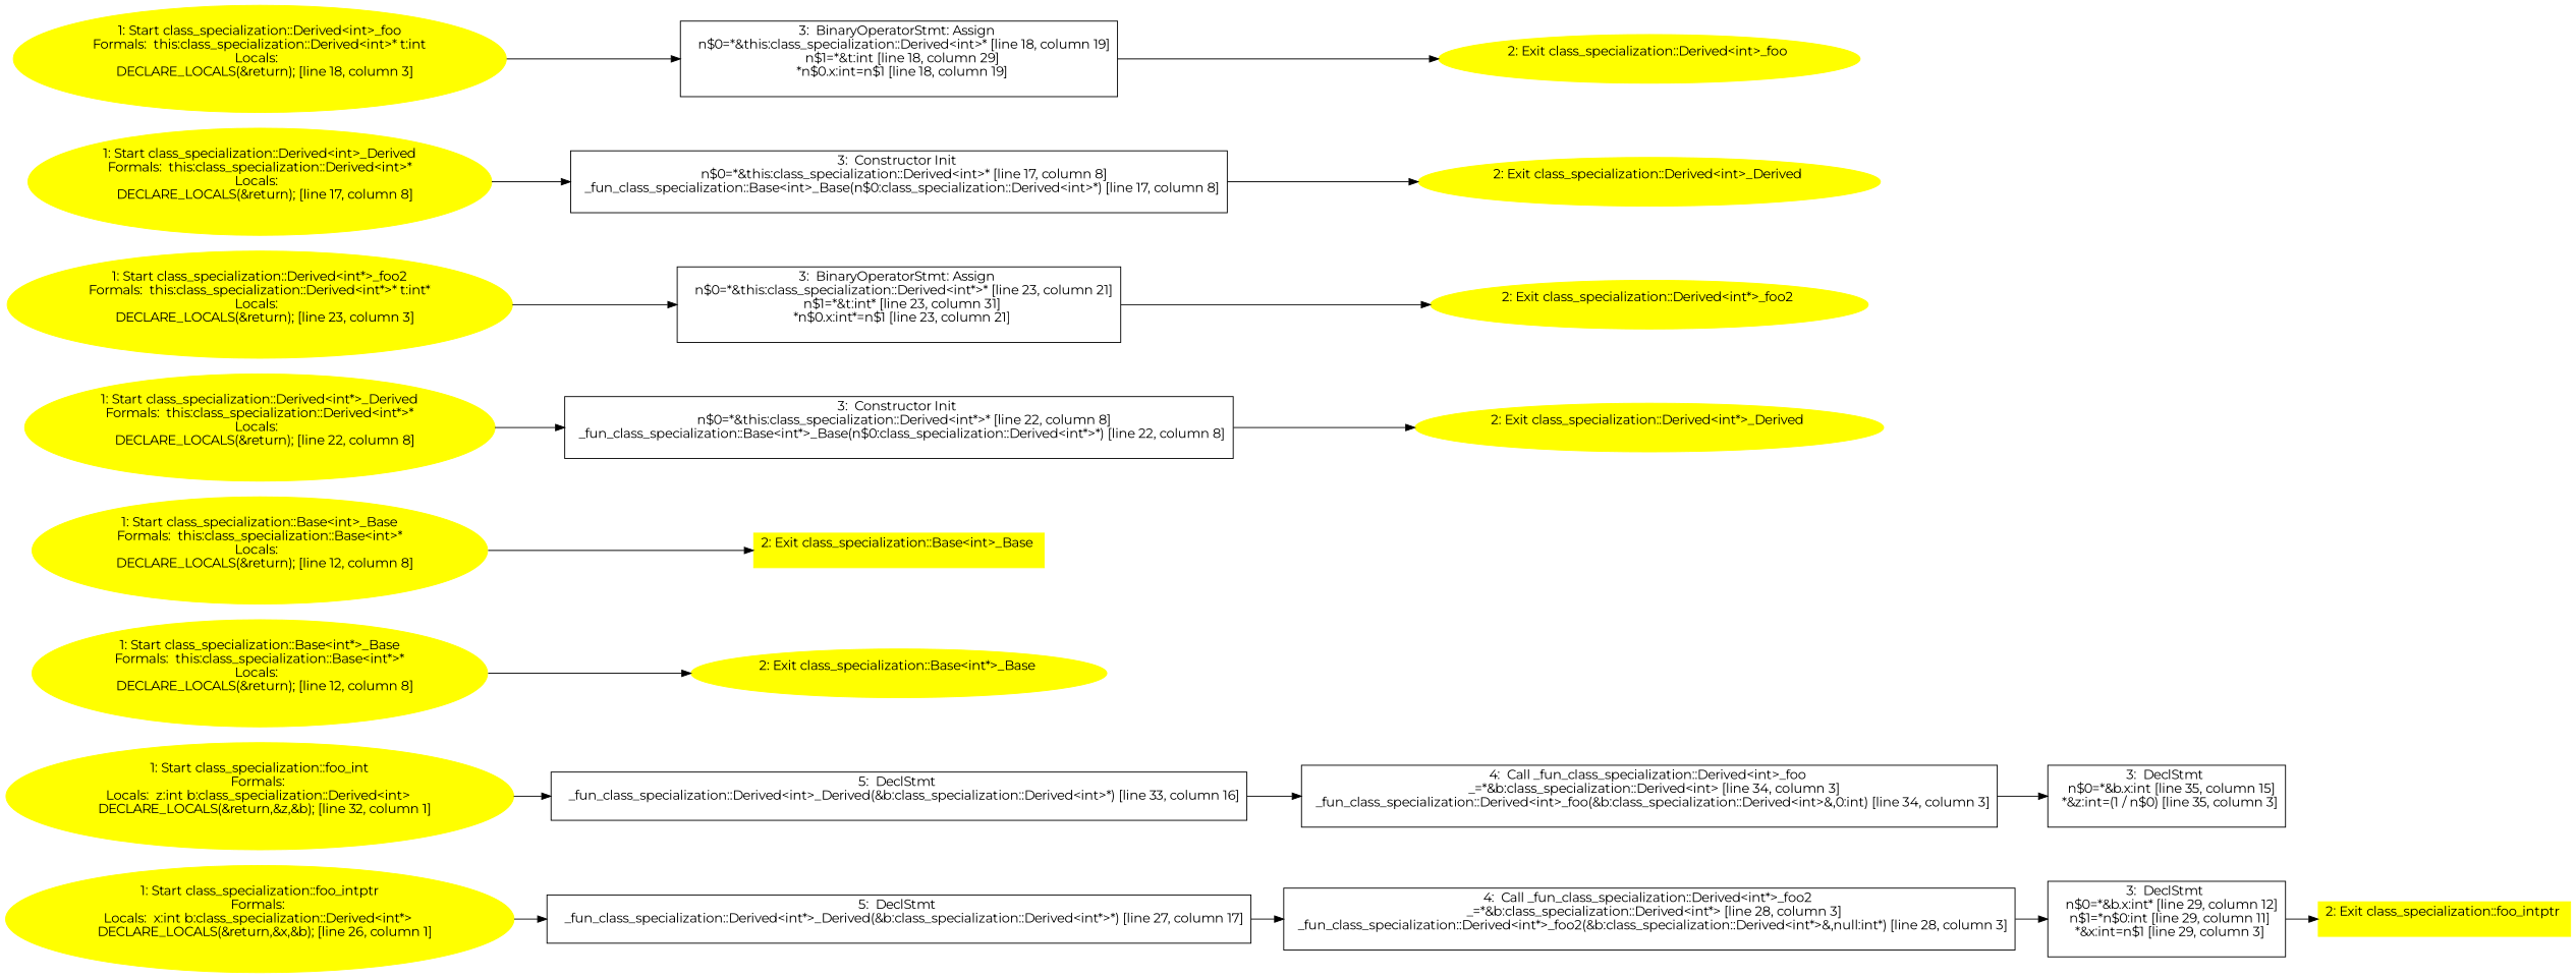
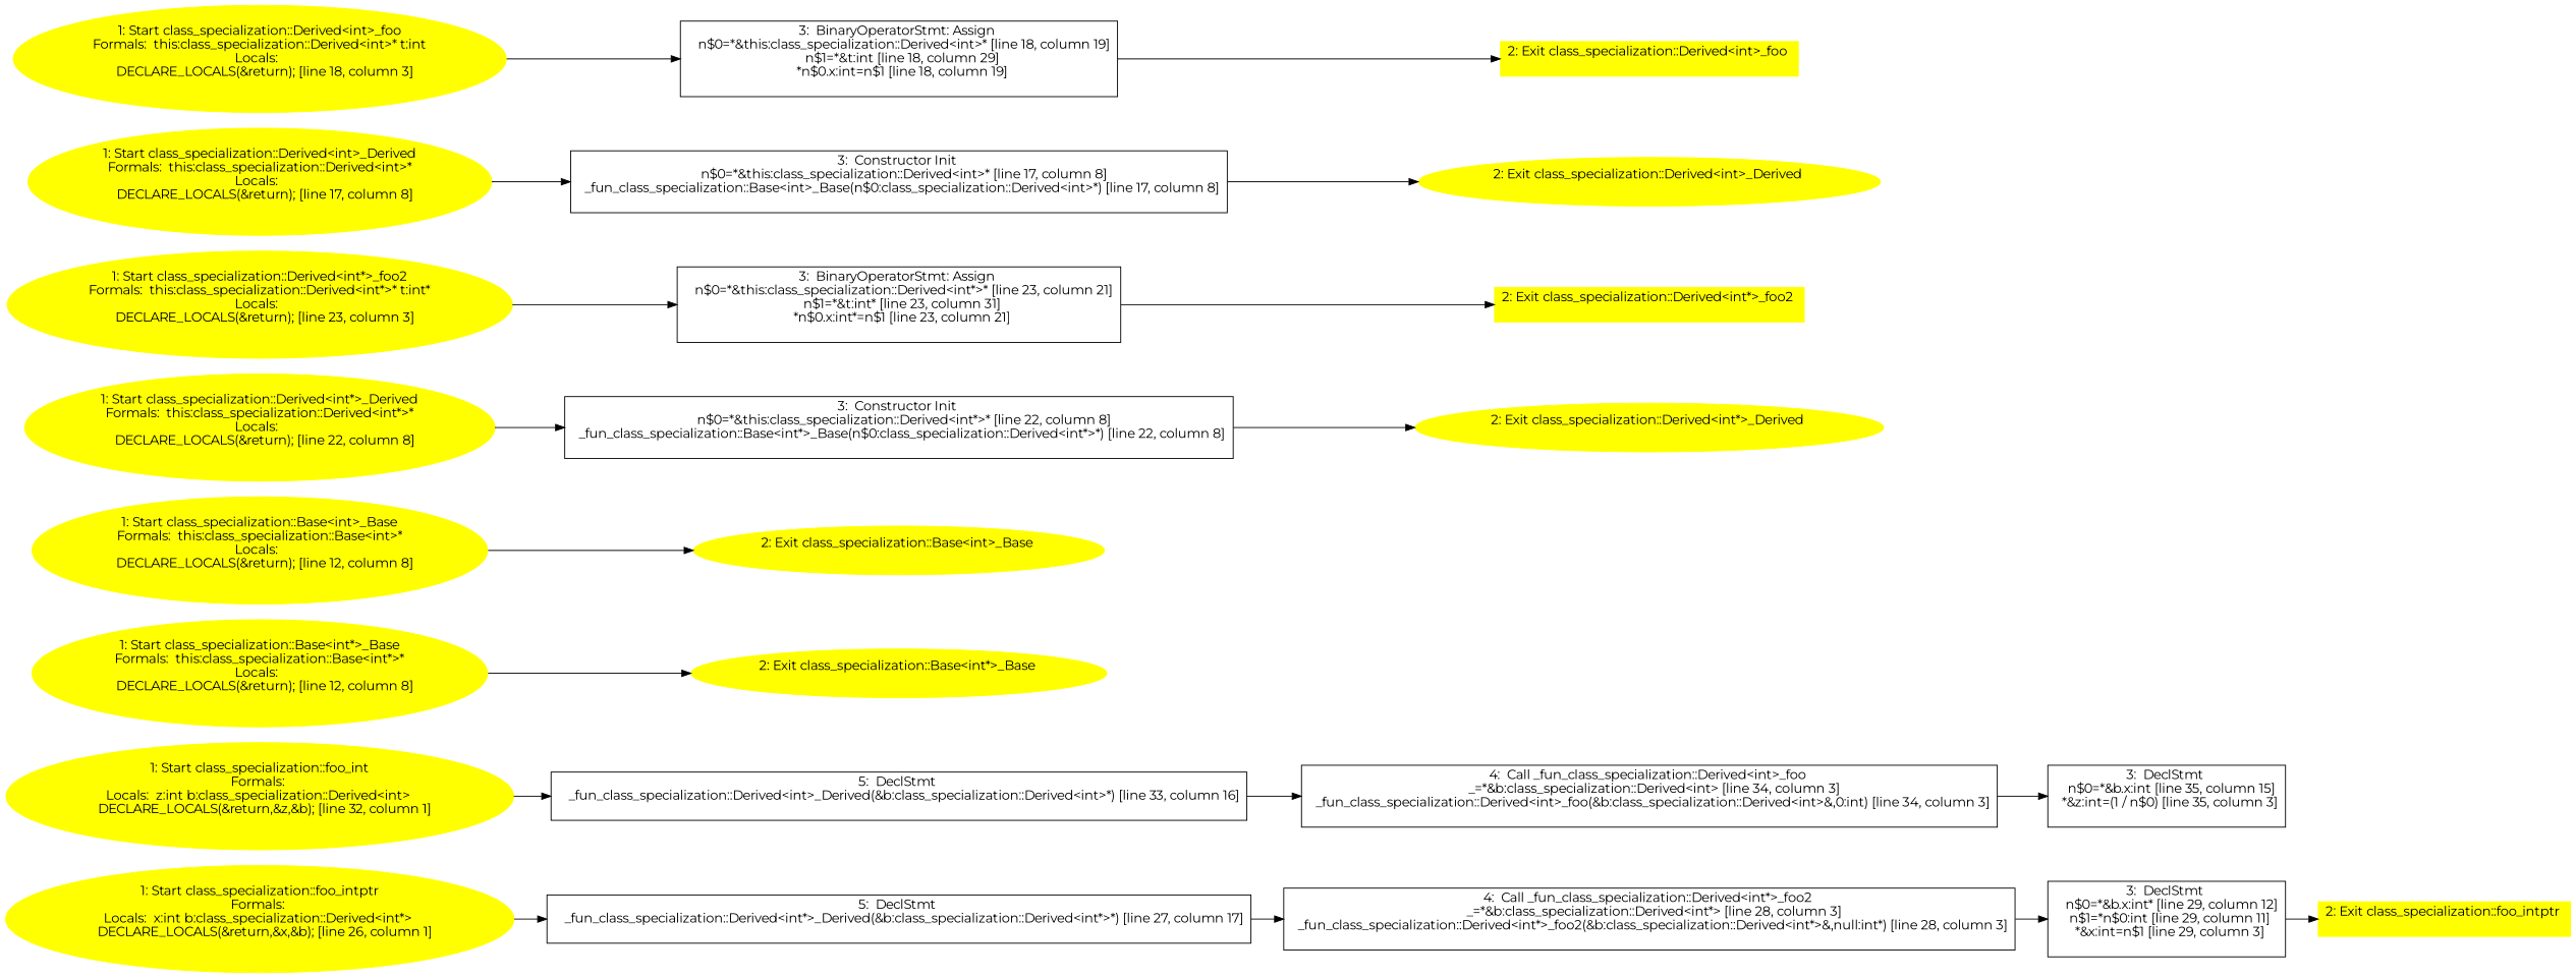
  digraph {
    fontname=Montserrat
    rankdir=LR
    node [color=yellow fontname=Montserrat style=filled]
    edge [fontname=Montserrat]
    n1 [label="1: Start class_specialization::foo_intptr\nFormals: \nLocals:  x:int b:class_specialization::Derived<int*> \n   DECLARE_LOCALS(&return,&x,&b); [line 26, column 1]\n "]
    n2 [label="5:  DeclStmt \n   _fun_class_specialization::Derived<int*>_Derived(&b:class_specialization::Derived<int*>*) [line 27, column 17]\n " shape=box color="" style=""]
    n3 [label="4:  Call _fun_class_specialization::Derived<int*>_foo2 \n   _=*&b:class_specialization::Derived<int*> [line 28, column 3]\n  _fun_class_specialization::Derived<int*>_foo2(&b:class_specialization::Derived<int*>&,null:int*) [line 28, column 3]\n " shape=box color="" style=""]
    n4 [label="3:  DeclStmt \n   n$0=*&b.x:int* [line 29, column 12]\n  n$1=*n$0:int [line 29, column 11]\n  *&x:int=n$1 [line 29, column 3]\n " shape=box color="" style=""]
    n5 [label="2: Exit class_specialization::foo_intptr \n  " shape=box]
    n6 [label="1: Start class_specialization::foo_int\nFormals: \nLocals:  z:int b:class_specialization::Derived<int> \n   DECLARE_LOCALS(&return,&z,&b); [line 32, column 1]\n "]
    n7 [label="5:  DeclStmt \n   _fun_class_specialization::Derived<int>_Derived(&b:class_specialization::Derived<int>*) [line 33, column 16]\n " shape=box color="" style=""]
    n8 [label="4:  Call _fun_class_specialization::Derived<int>_foo \n   _=*&b:class_specialization::Derived<int> [line 34, column 3]\n  _fun_class_specialization::Derived<int>_foo(&b:class_specialization::Derived<int>&,0:int) [line 34, column 3]\n " shape=box color="" style=""]
    n9 [label="3:  DeclStmt \n   n$0=*&b.x:int [line 35, column 15]\n  *&z:int=(1 / n$0) [line 35, column 3]\n " shape=box color="" style=""]
    n10 [label="1: Start class_specialization::Base<int*>_Base\nFormals:  this:class_specialization::Base<int*>*\nLocals:  \n   DECLARE_LOCALS(&return); [line 12, column 8]\n "]
    n11 [label="2: Exit class_specialization::Base<int*>_Base \n  "]
    n12 [label="1: Start class_specialization::Base<int>_Base\nFormals:  this:class_specialization::Base<int>*\nLocals:  \n   DECLARE_LOCALS(&return); [line 12, column 8]\n "]
-   n13 [label="2: Exit class_specialization::Base<int>_Base \n  " shape=box]
+   n13 [label="2: Exit class_specialization::Base<int>_Base \n  "]
    n14 [label="1: Start class_specialization::Derived<int*>_Derived\nFormals:  this:class_specialization::Derived<int*>*\nLocals:  \n   DECLARE_LOCALS(&return); [line 22, column 8]\n "]
    n15 [label="3:  Constructor Init \n   n$0=*&this:class_specialization::Derived<int*>* [line 22, column 8]\n  _fun_class_specialization::Base<int*>_Base(n$0:class_specialization::Derived<int*>*) [line 22, column 8]\n " shape=box color="" style=""]
    n16 [label="2: Exit class_specialization::Derived<int*>_Derived \n  "]
    n17 [label="1: Start class_specialization::Derived<int*>_foo2\nFormals:  this:class_specialization::Derived<int*>* t:int*\nLocals:  \n   DECLARE_LOCALS(&return); [line 23, column 3]\n "]
    n18 [label="3:  BinaryOperatorStmt: Assign \n   n$0=*&this:class_specialization::Derived<int*>* [line 23, column 21]\n  n$1=*&t:int* [line 23, column 31]\n  *n$0.x:int*=n$1 [line 23, column 21]\n " shape=box color="" style=""]
-   n19 [label="2: Exit class_specialization::Derived<int*>_foo2 \n  "]
+   n19 [label="2: Exit class_specialization::Derived<int*>_foo2 \n  " shape=box]
    n20 [label="1: Start class_specialization::Derived<int>_Derived\nFormals:  this:class_specialization::Derived<int>*\nLocals:  \n   DECLARE_LOCALS(&return); [line 17, column 8]\n "]
    n21 [label="3:  Constructor Init \n   n$0=*&this:class_specialization::Derived<int>* [line 17, column 8]\n  _fun_class_specialization::Base<int>_Base(n$0:class_specialization::Derived<int>*) [line 17, column 8]\n " shape=box color="" style=""]
    n22 [label="2: Exit class_specialization::Derived<int>_Derived \n  "]
    n23 [label="1: Start class_specialization::Derived<int>_foo\nFormals:  this:class_specialization::Derived<int>* t:int\nLocals:  \n   DECLARE_LOCALS(&return); [line 18, column 3]\n "]
    n24 [label="3:  BinaryOperatorStmt: Assign \n   n$0=*&this:class_specialization::Derived<int>* [line 18, column 19]\n  n$1=*&t:int [line 18, column 29]\n  *n$0.x:int=n$1 [line 18, column 19]\n " shape=box color="" style=""]
-   n25 [label="2: Exit class_specialization::Derived<int>_foo \n  "]
+   n25 [label="2: Exit class_specialization::Derived<int>_foo \n  " shape=box]
    n1 -> n2
    n2 -> n3
    n3 -> n4
    n4 -> n5
    n6 -> n7
    n7 -> n8
    n8 -> n9
    n10 -> n11
    n12 -> n13
    n14 -> n15
    n15 -> n16
    n17 -> n18
    n18 -> n19
    n20 -> n21
    n21 -> n22
    n23 -> n24
    n24 -> n25
  }
